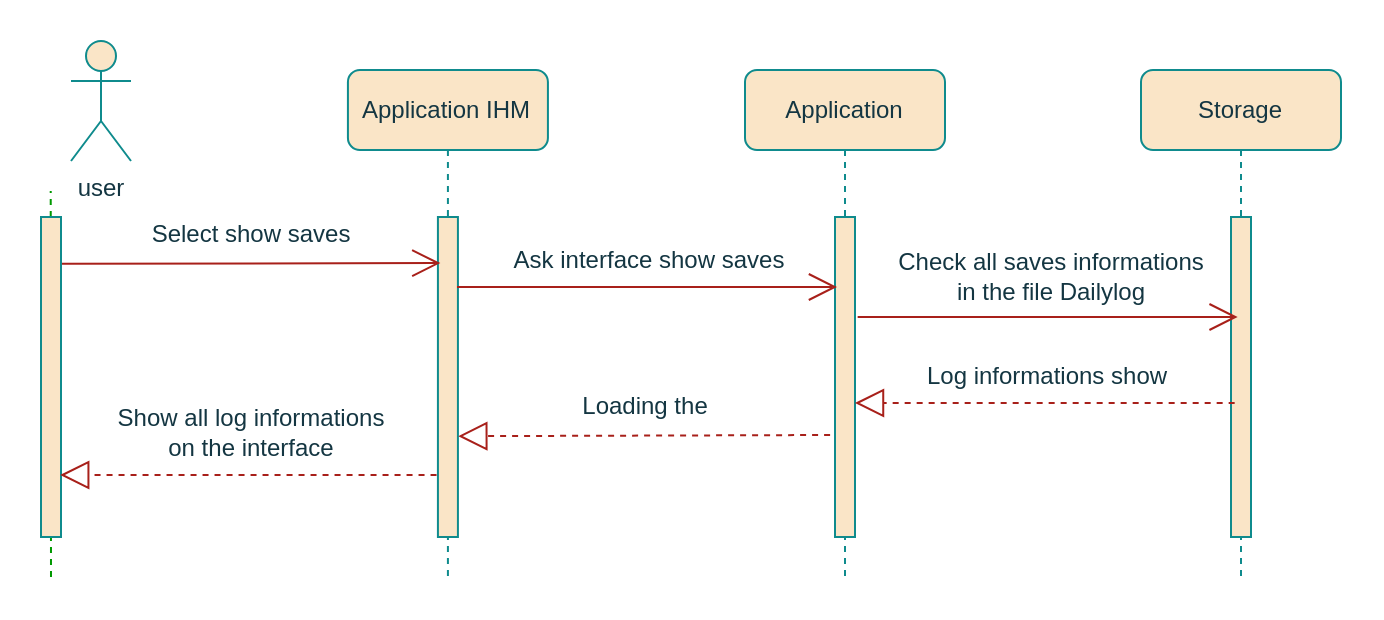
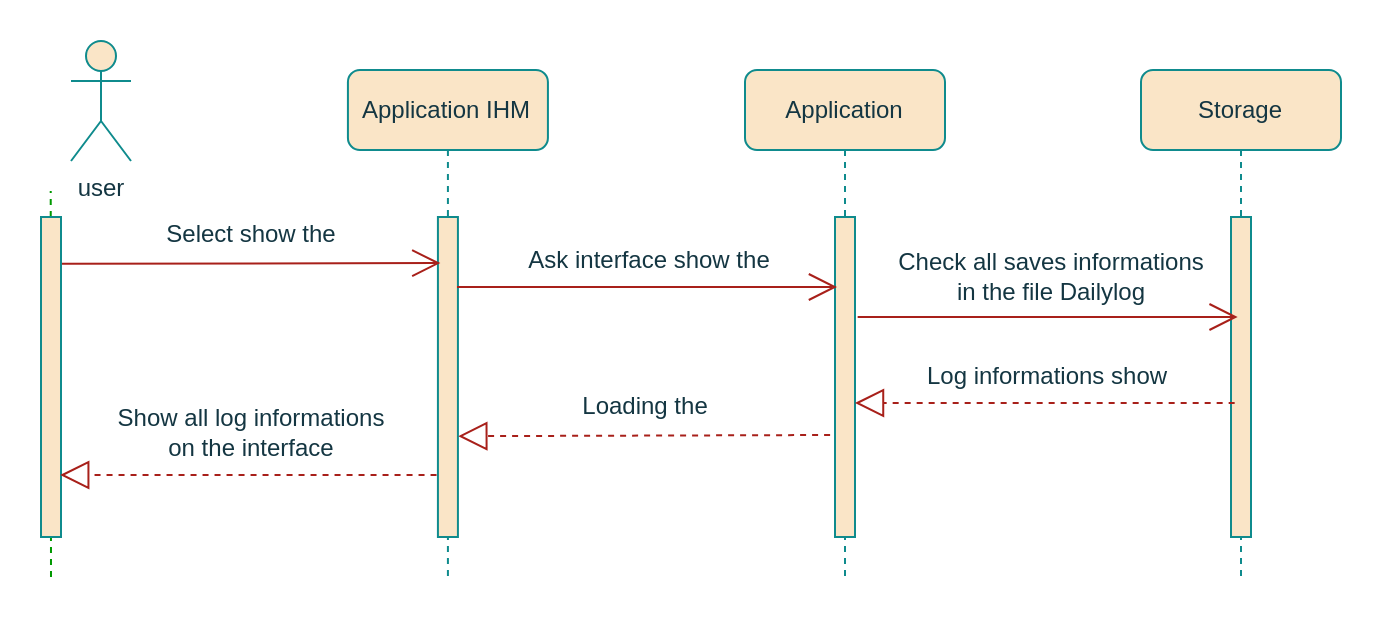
  <mxCell id="0" />
  <mxCell id="1" parent="0" />
  <mxCell id="2" value="&lt;span style=&quot;&quot;&gt;Application IHM&lt;/span&gt;" style="shape=umlLifeline;perimeter=lifelinePerimeter;whiteSpace=wrap;html=1;container=0;collapsible=0;recursiveResize=0;outlineConnect=0;rounded=1;fillColor=#FAE5C7;strokeColor=#0F8B8D;fontColor=#143642;" vertex="1" parent="1"><mxGeometry x="173.46" y="34.5" width="100" height="253.5" as="geometry" /></mxCell>
  <mxCell id="3" value="user" style="shape=umlActor;verticalLabelPosition=bottom;verticalAlign=top;html=1;rounded=1;fillColor=#FAE5C7;strokeColor=#0F8B8D;fontColor=#143642;" vertex="1" parent="1"><mxGeometry x="35" y="20" width="30" height="60" as="geometry" /></mxCell>
  <mxCell id="4" value="&lt;span style=&quot;&quot;&gt;Application&lt;/span&gt;" style="shape=umlLifeline;perimeter=lifelinePerimeter;whiteSpace=wrap;html=1;container=0;collapsible=0;recursiveResize=0;outlineConnect=0;rounded=1;fillColor=#FAE5C7;strokeColor=#0F8B8D;fontColor=#143642;" vertex="1" parent="1"><mxGeometry x="372" y="34.5" width="100" height="253.5" as="geometry" /></mxCell>
  <mxCell id="5" value="&lt;span style=&quot;&quot;&gt;Storage&lt;/span&gt;" style="shape=umlLifeline;perimeter=lifelinePerimeter;whiteSpace=wrap;html=1;container=0;collapsible=0;recursiveResize=0;outlineConnect=0;rounded=1;fillColor=#FAE5C7;strokeColor=#0F8B8D;fontColor=#143642;" vertex="1" parent="1"><mxGeometry x="570" y="34.5" width="100" height="253.5" as="geometry" /></mxCell>
  <mxCell id="6" value="" style="endArrow=none;dashed=1;html=1;rounded=1;labelBackgroundColor=#DAD2D8;strokeColor=#009900;fontColor=#143642;fillColor=#d5e8d4;" edge="1" parent="1"><mxGeometry width="50" height="50" relative="1" as="geometry"><mxPoint x="25" y="288" as="sourcePoint" /><mxPoint x="24.865" y="95" as="targetPoint" /></mxGeometry></mxCell>
  <mxCell id="7" value="" style="html=1;points=[];perimeter=orthogonalPerimeter;rounded=0;glass=0;labelBackgroundColor=none;fillStyle=auto;fillColor=#FAE5C7;strokeColor=#0F8B8D;fontColor=#143642;" vertex="1" parent="1"><mxGeometry x="20" y="108" width="10" height="160" as="geometry" /></mxCell>
  <mxCell id="8" value="" style="html=1;points=[];perimeter=orthogonalPerimeter;rounded=0;glass=0;labelBackgroundColor=none;fillStyle=auto;fillColor=#FAE5C7;strokeColor=#0F8B8D;fontColor=#143642;" vertex="1" parent="1"><mxGeometry x="218.46" y="108" width="10" height="160" as="geometry" /></mxCell>
  <mxCell id="9" value="" style="html=1;points=[];perimeter=orthogonalPerimeter;rounded=0;glass=0;labelBackgroundColor=none;fillStyle=auto;fillColor=#FAE5C7;strokeColor=#0F8B8D;fontColor=#143642;" vertex="1" parent="1"><mxGeometry x="417" y="108" width="10" height="160" as="geometry" /></mxCell>
  <mxCell id="10" value="" style="html=1;points=[];perimeter=orthogonalPerimeter;rounded=0;glass=0;labelBackgroundColor=none;fillStyle=auto;fillColor=#FAE5C7;strokeColor=#0F8B8D;fontColor=#143642;" vertex="1" parent="1"><mxGeometry x="615" y="108" width="10" height="160" as="geometry" /></mxCell>
- <mxCell id="11" value="Select show saves" style="text;html=1;align=center;verticalAlign=middle;resizable=0;points=[];autosize=1;strokeColor=none;fillColor=none;rounded=1;fontColor=#143642;" vertex="1" parent="1"><mxGeometry x="65.09" y="102" width="120" height="30" as="geometry" /></mxCell>
+ <mxCell id="11" value="Select show the" style="text;html=1;align=center;verticalAlign=middle;resizable=0;points=[];autosize=1;strokeColor=none;fillColor=none;rounded=1;fontColor=#143642;" vertex="1" parent="1"><mxGeometry x="65.09" y="102" width="120" height="30" as="geometry" /></mxCell>
  <mxCell id="12" value="" style="endArrow=open;endFill=1;endSize=12;html=1;rounded=1;entryX=0.071;entryY=0.165;entryDx=0;entryDy=0;entryPerimeter=0;labelBackgroundColor=#DAD2D8;strokeColor=#A8201A;fontColor=#143642;" edge="1" parent="1"><mxGeometry width="160" relative="1" as="geometry"><mxPoint x="30.5" y="131.43" as="sourcePoint" /><mxPoint x="219.67" y="131.05" as="targetPoint" /></mxGeometry></mxCell>
- <mxCell id="13" value="Ask interface show saves" style="text;html=1;align=center;verticalAlign=middle;resizable=0;points=[];autosize=1;strokeColor=none;fillColor=none;rounded=1;fontColor=#143642;" vertex="1" parent="1"><mxGeometry x="244" y="115" width="160" height="30" as="geometry" /></mxCell>
+ <mxCell id="13" value="Ask interface show the" style="text;html=1;align=center;verticalAlign=middle;resizable=0;points=[];autosize=1;strokeColor=none;fillColor=none;rounded=1;fontColor=#143642;" vertex="1" parent="1"><mxGeometry x="244" y="115" width="160" height="30" as="geometry" /></mxCell>
  <mxCell id="14" value="" style="endArrow=open;endFill=1;endSize=12;html=1;rounded=1;labelBackgroundColor=#DAD2D8;strokeColor=#A8201A;fontColor=#143642;" edge="1" parent="1"><mxGeometry width="160" relative="1" as="geometry"><mxPoint x="228" y="143" as="sourcePoint" /><mxPoint x="418" y="143" as="targetPoint" /></mxGeometry></mxCell>
  <mxCell id="15" value="Loading the" style="text;html=1;align=center;verticalAlign=middle;resizable=0;points=[];autosize=1;strokeColor=none;fillColor=none;rounded=1;fontColor=#143642;" vertex="1" parent="1"><mxGeometry x="266.77" y="188" width="110" height="30" as="geometry" /></mxCell>
  <mxCell id="16" value="" style="endArrow=block;dashed=1;endFill=0;endSize=12;html=1;rounded=1;exitX=-0.211;exitY=0.186;exitDx=0;exitDy=0;exitPerimeter=0;labelBackgroundColor=#DAD2D8;strokeColor=#A8201A;fontColor=#143642;" edge="1" parent="1"><mxGeometry width="160" relative="1" as="geometry"><mxPoint x="414.55" y="216.998" as="sourcePoint" /><mxPoint x="228.66" y="217.59" as="targetPoint" /></mxGeometry></mxCell>
  <mxCell id="17" value="Show all log informations &lt;br&gt;on the interface" style="text;html=1;align=center;verticalAlign=middle;resizable=0;points=[];autosize=1;strokeColor=none;fillColor=none;rounded=1;fontColor=#143642;" vertex="1" parent="1"><mxGeometry x="44.6" y="196" width="160" height="40" as="geometry" /></mxCell>
  <mxCell id="18" value="" style="endArrow=block;endFill=0;endSize=12;html=1;rounded=1;labelBackgroundColor=#DAD2D8;strokeColor=#A8201A;fontColor=#143642;dashed=1;" edge="1" parent="1"><mxGeometry width="160" relative="1" as="geometry"><mxPoint x="217.77" y="237" as="sourcePoint" /><mxPoint x="29.597" y="237" as="targetPoint" /></mxGeometry></mxCell>
  <mxCell id="19" value="Check all saves informations&lt;br&gt;in the file Dailylog" style="text;html=1;align=center;verticalAlign=middle;resizable=0;points=[];autosize=1;strokeColor=none;fillColor=none;rounded=1;fontColor=#143642;" vertex="1" parent="1"><mxGeometry x="444.69" y="118" width="160" height="40" as="geometry" /></mxCell>
  <mxCell id="20" value="" style="endArrow=open;endFill=1;endSize=12;html=1;rounded=1;labelBackgroundColor=#DAD2D8;strokeColor=#A8201A;fontColor=#143642;" edge="1" parent="1"><mxGeometry width="160" relative="1" as="geometry"><mxPoint x="428.33" y="158" as="sourcePoint" /><mxPoint x="618.33" y="158" as="targetPoint" /></mxGeometry></mxCell>
  <mxCell id="21" value="Log informations show" style="text;html=1;align=center;verticalAlign=middle;resizable=0;points=[];autosize=1;strokeColor=none;fillColor=none;rounded=1;fontColor=#143642;" vertex="1" parent="1"><mxGeometry x="448.33" y="173" width="150" height="30" as="geometry" /></mxCell>
  <mxCell id="22" value="" style="endArrow=block;dashed=1;endFill=0;endSize=12;html=1;rounded=1;labelBackgroundColor=#DAD2D8;strokeColor=#A8201A;fontColor=#143642;" edge="1" parent="1"><mxGeometry width="160" relative="1" as="geometry"><mxPoint x="616.83" y="201" as="sourcePoint" /><mxPoint x="426.997" y="201" as="targetPoint" /></mxGeometry></mxCell>
